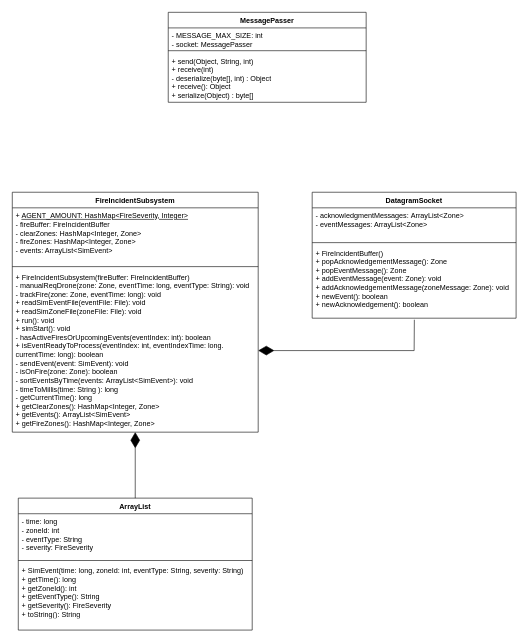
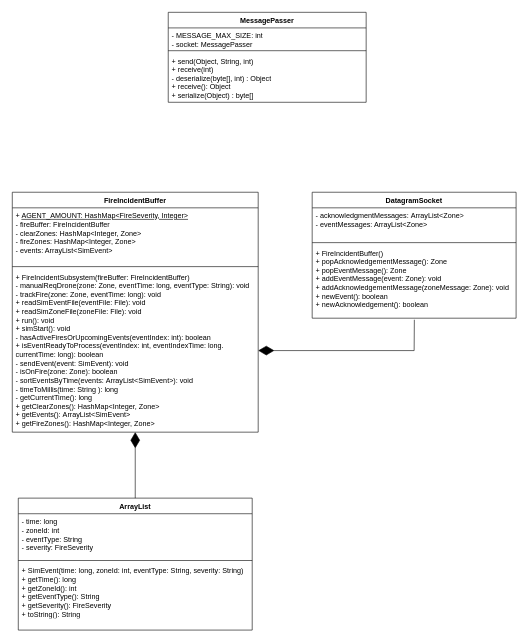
  <mxCell id="0" />
  <mxCell id="1" parent="0" />
- <mxCell id="2" value="FireIncidentSubsystem" style="swimlane;fontStyle=1;align=center;verticalAlign=top;childLayout=stackLayout;horizontal=1;startSize=26;horizontalStack=0;resizeParent=1;resizeParentMax=0;resizeLast=0;collapsible=1;marginBottom=0;whiteSpace=wrap;html=1;" parent="1" vertex="1"><mxGeometry x="20" y="320" width="410" height="400" as="geometry"><mxRectangle x="600" y="260" width="160" height="30" as="alternateBounds" /></mxGeometry></mxCell>
+ <mxCell id="2" value="FireIncidentBuffer" style="swimlane;fontStyle=1;align=center;verticalAlign=top;childLayout=stackLayout;horizontal=1;startSize=26;horizontalStack=0;resizeParent=1;resizeParentMax=0;resizeLast=0;collapsible=1;marginBottom=0;whiteSpace=wrap;html=1;" parent="1" vertex="1"><mxGeometry x="20" y="320" width="410" height="400" as="geometry"><mxRectangle x="600" y="260" width="160" height="30" as="alternateBounds" /></mxGeometry></mxCell>
  <mxCell id="3" value="&lt;div&gt;+ &lt;u&gt;AGENT_AMOUNT: HashMap&amp;lt;FireSeverity, Integer&amp;gt;&lt;/u&gt;&lt;/div&gt;&lt;div&gt;- fireBuffer: FireIncidentBuffer&lt;/div&gt;- clearZones: HashMap&amp;lt;Integer, Zone&amp;gt;&lt;div&gt;- fireZones: HashMap&amp;lt;Integer, Zone&amp;gt;&lt;br&gt;&lt;div&gt;- events: ArrayList&amp;lt;SimEvent&amp;gt;&lt;br&gt;&lt;div&gt;&lt;br&gt;&lt;/div&gt;&lt;/div&gt;&lt;/div&gt;" style="text;strokeColor=none;fillColor=none;align=left;verticalAlign=top;spacingLeft=4;spacingRight=4;overflow=hidden;rotatable=0;points=[[0,0.5],[1,0.5]];portConstraint=eastwest;whiteSpace=wrap;html=1;" parent="2" vertex="1"><mxGeometry y="26" width="410" height="94" as="geometry" /></mxCell>
  <mxCell id="4" value="" style="line;strokeWidth=1;fillColor=none;align=left;verticalAlign=middle;spacingTop=-1;spacingLeft=3;spacingRight=3;rotatable=0;labelPosition=right;points=[];portConstraint=eastwest;strokeColor=inherit;" parent="2" vertex="1"><mxGeometry y="120" width="410" height="8" as="geometry" /></mxCell>
  <mxCell id="5" value="+ FireIncidentSubsystem(fireBuffer: FireIncidentBuffer)&lt;div&gt;- manualReqDrone(zone: Zone, eventTime: long, eventType: String): void&lt;/div&gt;&lt;div&gt;- trackFire(zone: Zone, eventTime: long): void&lt;/div&gt;&lt;div&gt;+ readSimEventFile(eventFile: File): void&lt;/div&gt;&lt;div&gt;+ readSimZoneFile(zoneFile: File): void&lt;/div&gt;&lt;div&gt;+ run(): void&lt;/div&gt;&lt;div&gt;+ simStart(): void&lt;/div&gt;&lt;div&gt;- hasActiveFiresOrUpcomingEvents(eventIndex: int): boolean&lt;/div&gt;&lt;div&gt;+ isEventReadyToProcess(eventIndex: int, eventIndexTime: long. currentTime: long): boolean&lt;/div&gt;&lt;div&gt;- sendEvent(event: SimEvent): void&lt;/div&gt;&lt;div&gt;- isOnFire(zone: Zone): boolean&lt;/div&gt;&lt;div&gt;- sortEventsByTime(&lt;span style=&quot;background-color: transparent; color: light-dark(rgb(0, 0, 0), rgb(255, 255, 255));&quot;&gt;events:&amp;nbsp;&lt;/span&gt;&lt;span style=&quot;background-color: transparent; color: light-dark(rgb(0, 0, 0), rgb(255, 255, 255));&quot;&gt;ArrayList&amp;lt;SimEvent&amp;gt;):&amp;nbsp;&lt;/span&gt;&lt;span style=&quot;background-color: transparent; color: light-dark(rgb(0, 0, 0), rgb(255, 255, 255));&quot;&gt;void&lt;/span&gt;&lt;span style=&quot;background-color: transparent; color: light-dark(rgb(0, 0, 0), rgb(255, 255, 255));&quot;&gt;&amp;nbsp;&lt;/span&gt;&lt;/div&gt;&lt;div&gt;- timeToMillis(time:&amp;nbsp;&lt;span style=&quot;background-color: transparent; color: light-dark(rgb(0, 0, 0), rgb(255, 255, 255));&quot;&gt;String&lt;/span&gt;&lt;span style=&quot;background-color: transparent; color: light-dark(rgb(0, 0, 0), rgb(255, 255, 255));&quot;&gt;&amp;nbsp;&lt;/span&gt;&lt;span style=&quot;background-color: transparent; color: light-dark(rgb(0, 0, 0), rgb(255, 255, 255));&quot;&gt;):&amp;nbsp;&lt;/span&gt;&lt;span style=&quot;background-color: transparent; color: light-dark(rgb(0, 0, 0), rgb(255, 255, 255));&quot;&gt;long&lt;/span&gt;&lt;span style=&quot;background-color: transparent; color: light-dark(rgb(0, 0, 0), rgb(255, 255, 255));&quot;&gt;&amp;nbsp;&lt;/span&gt;&lt;/div&gt;&lt;div&gt;- getCurrentTime():&amp;nbsp;&lt;span style=&quot;background-color: transparent; color: light-dark(rgb(0, 0, 0), rgb(255, 255, 255));&quot;&gt;long&lt;/span&gt;&lt;span style=&quot;background-color: transparent; color: light-dark(rgb(0, 0, 0), rgb(255, 255, 255));&quot;&gt;&amp;nbsp;&lt;/span&gt;&lt;/div&gt;&lt;div&gt;+ getClearZones():&amp;nbsp;&lt;span style=&quot;background-color: transparent; color: light-dark(rgb(0, 0, 0), rgb(255, 255, 255));&quot;&gt;HashMap&amp;lt;Integer, Zone&amp;gt;&lt;/span&gt;&lt;/div&gt;&lt;div&gt;+ getEvents():&amp;nbsp;&lt;span style=&quot;background-color: transparent; color: light-dark(rgb(0, 0, 0), rgb(255, 255, 255));&quot;&gt;ArrayList&amp;lt;SimEvent&amp;gt;&lt;/span&gt;&lt;/div&gt;&lt;div&gt;+ getFireZones():&amp;nbsp;&lt;span style=&quot;background-color: transparent; color: light-dark(rgb(0, 0, 0), rgb(255, 255, 255));&quot;&gt;HashMap&amp;lt;Integer, Zone&amp;gt;&lt;/span&gt;&lt;/div&gt;" style="text;strokeColor=none;fillColor=none;align=left;verticalAlign=top;spacingLeft=4;spacingRight=4;overflow=hidden;rotatable=0;points=[[0,0.5],[1,0.5]];portConstraint=eastwest;whiteSpace=wrap;html=1;" parent="2" vertex="1"><mxGeometry y="128" width="410" height="272" as="geometry" /></mxCell>
  <mxCell id="6" value="DatagramSocket" style="swimlane;fontStyle=1;align=center;verticalAlign=top;childLayout=stackLayout;horizontal=1;startSize=26;horizontalStack=0;resizeParent=1;resizeParentMax=0;resizeLast=0;collapsible=1;marginBottom=0;whiteSpace=wrap;html=1;" parent="1" vertex="1"><mxGeometry x="520" y="320" width="340" height="210" as="geometry" /></mxCell>
  <mxCell id="7" value="&lt;div&gt;&lt;span style=&quot;background-color: transparent; color: light-dark(rgb(0, 0, 0), rgb(255, 255, 255));&quot;&gt;-&amp;nbsp;&lt;/span&gt;&lt;span style=&quot;background-color: transparent;&quot;&gt;acknowledgmentMessages:&amp;nbsp;&lt;/span&gt;&lt;span style=&quot;background-color: transparent; color: light-dark(rgb(0, 0, 0), rgb(255, 255, 255));&quot;&gt;ArrayList&amp;lt;Zone&amp;gt;&lt;/span&gt;&lt;br&gt;&lt;/div&gt;&lt;div&gt;- eventMessages: ArrayList&amp;lt;Zone&amp;gt;&lt;/div&gt;" style="text;strokeColor=none;fillColor=none;align=left;verticalAlign=top;spacingLeft=4;spacingRight=4;overflow=hidden;rotatable=0;points=[[0,0.5],[1,0.5]];portConstraint=eastwest;whiteSpace=wrap;html=1;" parent="6" vertex="1"><mxGeometry y="26" width="340" height="54" as="geometry" /></mxCell>
  <mxCell id="8" value="" style="line;strokeWidth=1;fillColor=none;align=left;verticalAlign=middle;spacingTop=-1;spacingLeft=3;spacingRight=3;rotatable=0;labelPosition=right;points=[];portConstraint=eastwest;strokeColor=inherit;" parent="6" vertex="1"><mxGeometry y="80" width="340" height="8" as="geometry" /></mxCell>
  <mxCell id="9" value="&lt;div&gt;+ FireIncidentBuffer()&lt;/div&gt;&lt;div&gt;+ popAcknowledgementMessage(): Zone&lt;/div&gt;&lt;div&gt;&lt;div&gt;&lt;div&gt;+ popEventMessage(): Zone&lt;/div&gt;&lt;/div&gt;&lt;/div&gt;&lt;div&gt;&lt;div&gt;+ addEventMessage(event: Zone): void&lt;/div&gt;&lt;/div&gt;&lt;div&gt;+ addAcknowledgementMessage(zoneMessage: Zone): void&lt;/div&gt;&lt;div&gt;+ newEvent(): boolean&lt;/div&gt;&lt;div&gt;+&amp;nbsp;newAcknowledgement(): boolean&lt;/div&gt;" style="text;strokeColor=none;fillColor=none;align=left;verticalAlign=top;spacingLeft=4;spacingRight=4;overflow=hidden;rotatable=0;points=[[0,0.5],[1,0.5]];portConstraint=eastwest;whiteSpace=wrap;html=1;" parent="6" vertex="1"><mxGeometry y="88" width="340" height="122" as="geometry" /></mxCell>
  <mxCell id="10" value="" style="endArrow=diamondThin;endFill=1;endSize=24;html=1;rounded=0;exitX=0.501;exitY=1.021;exitDx=0;exitDy=0;exitPerimeter=0;entryX=1;entryY=0.5;entryDx=0;entryDy=0;" parent="1" source="9" target="5" edge="1"><mxGeometry width="160" relative="1" as="geometry"><mxPoint x="1063" y="1034.41" as="sourcePoint" /><mxPoint x="700" y="630" as="targetPoint" /><Array as="points"><mxPoint x="690" y="584" /></Array></mxGeometry></mxCell>
  <mxCell id="11" value="ArrayList" style="swimlane;fontStyle=1;align=center;verticalAlign=top;childLayout=stackLayout;horizontal=1;startSize=26;horizontalStack=0;resizeParent=1;resizeParentMax=0;resizeLast=0;collapsible=1;marginBottom=0;whiteSpace=wrap;html=1;" parent="1" vertex="1"><mxGeometry x="30" y="830" width="390" height="220" as="geometry" /></mxCell>
  <mxCell id="12" value="&lt;div&gt;- time: long&lt;/div&gt;&lt;div&gt;- zoneId: int&lt;/div&gt;&lt;div&gt;- eventType: String&lt;/div&gt;&lt;div&gt;- severity: FireSeverity&lt;/div&gt;" style="text;strokeColor=none;fillColor=none;align=left;verticalAlign=top;spacingLeft=4;spacingRight=4;overflow=hidden;rotatable=0;points=[[0,0.5],[1,0.5]];portConstraint=eastwest;whiteSpace=wrap;html=1;" parent="11" vertex="1"><mxGeometry y="26" width="390" height="74" as="geometry" /></mxCell>
  <mxCell id="13" value="" style="line;strokeWidth=1;fillColor=none;align=left;verticalAlign=middle;spacingTop=-1;spacingLeft=3;spacingRight=3;rotatable=0;labelPosition=right;points=[];portConstraint=eastwest;strokeColor=inherit;" parent="11" vertex="1"><mxGeometry y="100" width="390" height="8" as="geometry" /></mxCell>
  <mxCell id="14" value="&lt;div&gt;+ SimEvent(time: long, zoneId: int, eventType: String, severity: String)&lt;/div&gt;&lt;div&gt;+ getTime(): long&lt;/div&gt;&lt;div&gt;+ getZoneId(): int&lt;/div&gt;&lt;div&gt;+ getEventType(): String&lt;/div&gt;&lt;div&gt;+ getSeverity(): FireSeverity&lt;/div&gt;&lt;div&gt;+ toString(): String&lt;/div&gt;" style="text;strokeColor=none;fillColor=none;align=left;verticalAlign=top;spacingLeft=4;spacingRight=4;overflow=hidden;rotatable=0;points=[[0,0.5],[1,0.5]];portConstraint=eastwest;whiteSpace=wrap;html=1;" parent="11" vertex="1"><mxGeometry y="108" width="390" height="112" as="geometry" /></mxCell>
  <mxCell id="15" value="" style="endArrow=diamondThin;endFill=1;endSize=24;html=1;rounded=0;exitX=0.5;exitY=0;exitDx=0;exitDy=0;" parent="1" source="11" target="5" edge="1"><mxGeometry width="160" relative="1" as="geometry"><mxPoint x="118" y="958" as="sourcePoint" /><mxPoint x="515" y="720" as="targetPoint" /></mxGeometry></mxCell>
  <mxCell id="16" value="MessagePasser" style="swimlane;fontStyle=1;align=center;verticalAlign=top;childLayout=stackLayout;horizontal=1;startSize=26;horizontalStack=0;resizeParent=1;resizeParentMax=0;resizeLast=0;collapsible=1;marginBottom=0;whiteSpace=wrap;html=1;" vertex="1" parent="1"><mxGeometry x="280" y="20" width="330" height="150" as="geometry" /></mxCell>
  <mxCell id="17" value="- MESSAGE_MAX_SIZE: int&lt;div&gt;- socket: MessagePasser&lt;/div&gt;" style="text;strokeColor=none;fillColor=none;align=left;verticalAlign=top;spacingLeft=4;spacingRight=4;overflow=hidden;rotatable=0;points=[[0,0.5],[1,0.5]];portConstraint=eastwest;whiteSpace=wrap;html=1;" vertex="1" parent="16"><mxGeometry y="26" width="330" height="34" as="geometry" /></mxCell>
  <mxCell id="18" value="" style="line;strokeWidth=1;fillColor=none;align=left;verticalAlign=middle;spacingTop=-1;spacingLeft=3;spacingRight=3;rotatable=0;labelPosition=right;points=[];portConstraint=eastwest;strokeColor=inherit;" vertex="1" parent="16"><mxGeometry y="60" width="330" height="8" as="geometry" /></mxCell>
  <mxCell id="19" value="+ send(Object, String, int)&lt;div&gt;+ receive(int)&lt;/div&gt;&lt;div&gt;- deserialize(byte[], int) : Object&lt;/div&gt;&lt;div&gt;+ receive(): Object&lt;/div&gt;&lt;div&gt;+ serialize(Object) : byte[]&lt;/div&gt;&lt;div&gt;&lt;br&gt;&lt;/div&gt;" style="text;strokeColor=none;fillColor=none;align=left;verticalAlign=top;spacingLeft=4;spacingRight=4;overflow=hidden;rotatable=0;points=[[0,0.5],[1,0.5]];portConstraint=eastwest;whiteSpace=wrap;html=1;" vertex="1" parent="16"><mxGeometry y="68" width="330" height="82" as="geometry" /></mxCell>
